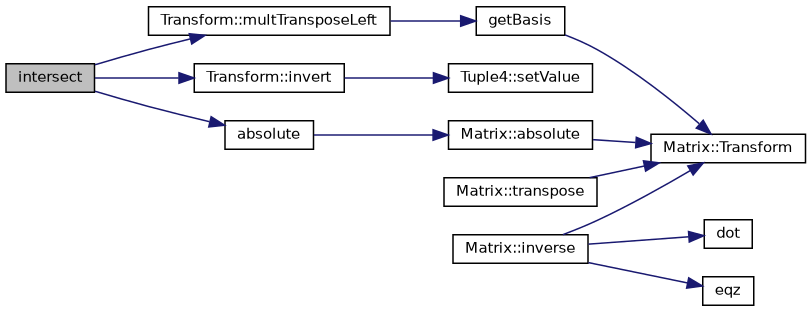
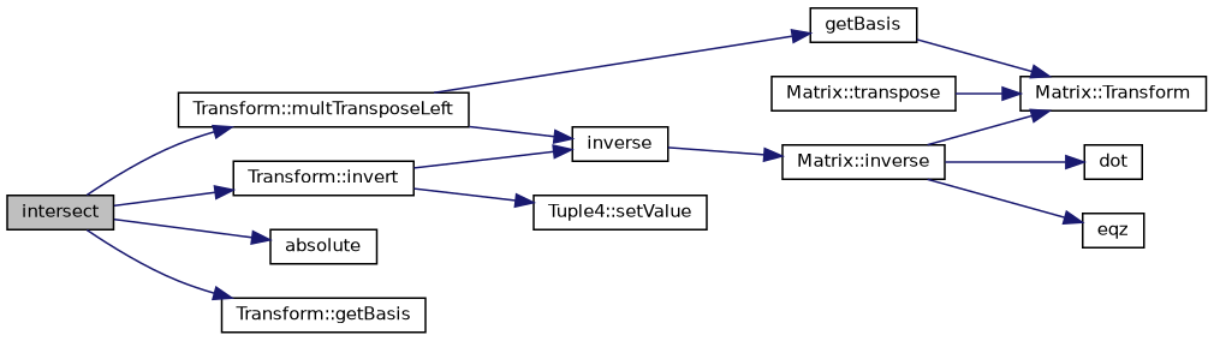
  digraph {
    rankdir=LR
    node [color=black fillcolor=white fontname=Helvetica fontsize=10 shape=record style=filled]
    edge [color=midnightblue fontname=Helvetica fontsize=10 labelfontname=Helvetica labelfontsize=10 style=solid]
    n1 [fillcolor=grey75 fontcolor=black height=0.2 label=intersect width=0.4]
    n2 [height=0.2 label="Transform::multTransposeLeft" width=0.4]
    n3 [height=0.2 label="Transform::invert" width=0.4]
    n4 [height=0.2 label=absolute width=0.4]
+   n5 [height=0.2 label="Transform::getBasis" width=0.4]
+   n6 [height=0.2 label=inverse width=0.4]
    n7 [height=0.2 label=getBasis width=0.4]
    n8 [height=0.2 label="Tuple4::setValue" width=0.4]
-   n9 [height=0.2 label="Matrix::absolute" width=0.4]
    n10 [height=0.2 label="Matrix::inverse" width=0.4]
    n11 [height=0.2 label="Matrix::Transform" width=0.4]
    n12 [height=0.2 label=dot width=0.4]
    n13 [height=0.2 label=eqz width=0.4]
    n14 [height=0.2 label="Matrix::transpose" width=0.4]
    n1 -> n2
    n1 -> n3
    n1 -> n4
+   n1 -> n5
+   n2 -> n6
    n2 -> n7
+   n3 -> n6
    n3 -> n8
-   n4 -> n9
+   n6 -> n10
    n7 -> n11
-   n9 -> n11
    n10 -> n11
    n10 -> n12
    n10 -> n13
    n14 -> n11
  }
